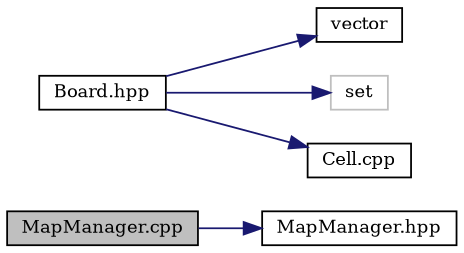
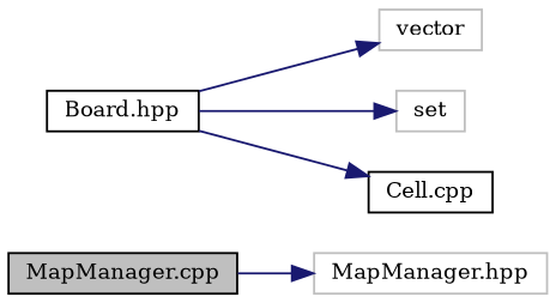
  digraph {
    fontname="DejaVu Serif"
    rankdir=LR
    node [color=black fillcolor=white fontname="DejaVu Serif" fontsize=10 shape=record style=filled]
    edge [color=midnightblue fontname="DejaVu Serif" fontsize=10 labelfontname=Helvetica labelfontsize=10 style=solid]
    n1 [fillcolor=grey75 fontcolor=black height=0.2 label="MapManager.cpp" width=0.4]
-   n2 [height=0.2 label="MapManager.hpp" width=0.4]
+   n2 [color=grey75 height=0.2 label="MapManager.hpp" width=0.4]
    n3 [height=0.2 label="Board.hpp" width=0.4]
-   n4 [height=0.2 label=vector width=0.4]
+   n4 [color=grey75 height=0.2 label=vector width=0.4]
    n5 [color=grey75 height=0.2 label=set width=0.4]
    n6 [height=0.2 label="Cell.cpp" width=0.4]
    n1 -> n2
    n3 -> n4
    n3 -> n5
    n3 -> n6
  }
